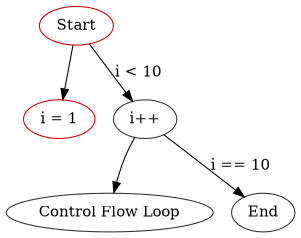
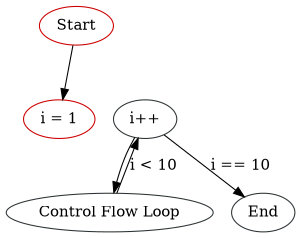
  digraph {
    node [color="#2e3436"]
    n1 [color="#cc0000" label=Start]
    n2 [color="#cc0000" label="i = 1"]
    n3 [label="Control Flow\ Loop"]
    n4 [label="i++"]
    n5 [label=End]
    n1 -> n2
-   n1 -> n4 [label="i < 10"]
+   n3 -> n4 [label="i < 10"]
    n4 -> n3
    n4 -> n5 [label="i == 10"]
  }
